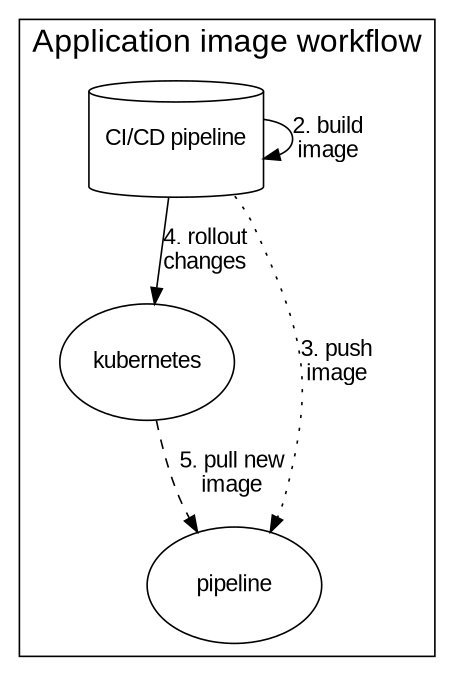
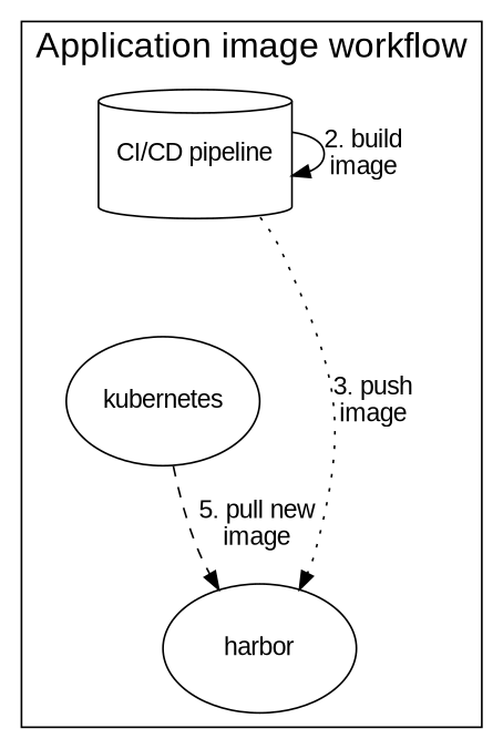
  digraph {
    compound=true
    fontname="Liberation Sans"
    fontsize=20
    labeljust=l
    node [fixedsize=true fontname="Liberation Sans" shape=ellipse style=rounded]
    edge [fontname="Liberation Sans" style=solid]
    n1 [height=1 label="CI/CD pipeline" shape=cylinder width=1.5]
    kubernetes [height=1 width=1.5]
-   harbor [height=1 width=1.5 label=pipeline]
+   harbor [height=1 width=1.5]
    subgraph cluster_1 {
      label="Application image workflow"
      n1
      kubernetes
      harbor
    }
    n1 -> n1 [label="2. build\nimage"]
-   n1 -> kubernetes [label="4. rollout\nchanges"]
    n1 -> harbor [label="3. push\nimage" style=dotted]
    kubernetes -> harbor [label="5. pull new\nimage" style=dashed]
  }
